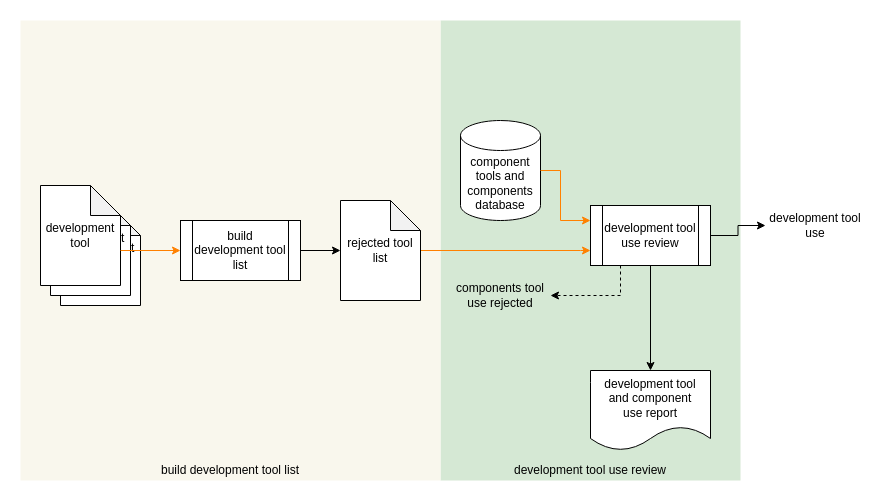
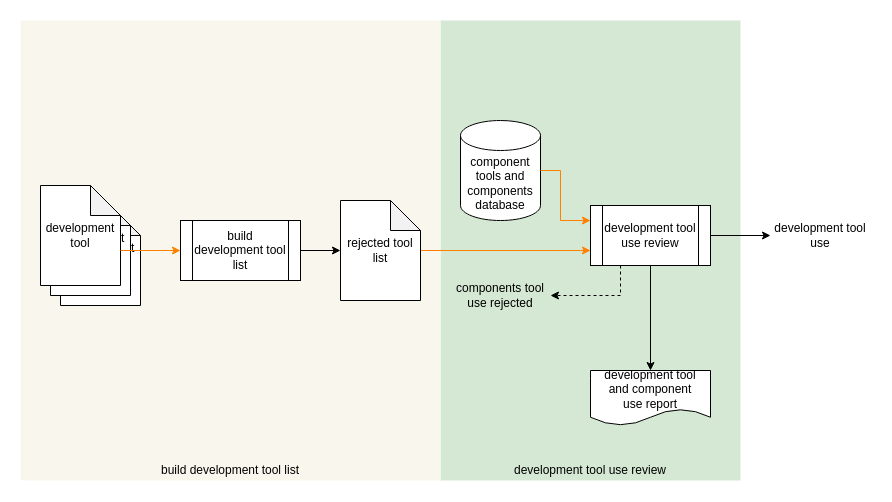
  <mxCell id="0" />
  <mxCell id="1" parent="0" />
  <mxCell id="2" value="" style="rounded=0;whiteSpace=wrap;html=1;strokeColor=none;fillColor=#D5E8D4;" parent="1" vertex="1"><mxGeometry x="440" y="20" width="300" height="460" as="geometry" /></mxCell>
  <mxCell id="3" value="development tool use review" style="text;html=1;strokeColor=none;fillColor=none;align=center;verticalAlign=middle;whiteSpace=wrap;rounded=0;" parent="1" vertex="1"><mxGeometry x="440" y="460" width="300" height="20" as="geometry" /></mxCell>
  <mxCell id="4" value="" style="rounded=0;whiteSpace=wrap;html=1;fillColor=#f9f7ed;strokeColor=none;" parent="1" vertex="1"><mxGeometry x="20" y="20" width="420" height="460" as="geometry" /></mxCell>
  <mxCell id="5" value="development tool" style="shape=note;whiteSpace=wrap;html=1;backgroundOutline=1;darkOpacity=0.05;" parent="1" vertex="1"><mxGeometry x="60" y="205" width="80" height="100" as="geometry" /></mxCell>
  <mxCell id="6" value="development tool" style="shape=note;whiteSpace=wrap;html=1;backgroundOutline=1;darkOpacity=0.05;" parent="1" vertex="1"><mxGeometry x="50" y="195" width="80" height="100" as="geometry" /></mxCell>
- <mxCell id="7" value="development tool&lt;br&gt;and component&lt;br&gt;use report" style="shape=document;whiteSpace=wrap;html=1;boundedLbl=1;" parent="1" vertex="1"><mxGeometry x="590" y="370" width="120" height="80" as="geometry" /></mxCell>
+ <mxCell id="7" value="development tool&lt;br&gt;and component&lt;br&gt;use report" style="shape=document;whiteSpace=wrap;html=1;boundedLbl=1;" parent="1" vertex="1"><mxGeometry x="590" y="370" width="120" height="55" as="geometry" /></mxCell>
  <mxCell id="8" style="edgeStyle=orthogonalEdgeStyle;rounded=0;orthogonalLoop=1;jettySize=auto;html=1;entryX=0.5;entryY=0;entryDx=0;entryDy=0;exitX=0.5;exitY=1;exitDx=0;exitDy=0;" parent="1" source="11" target="7" edge="1"><mxGeometry relative="1" as="geometry" /></mxCell>
  <mxCell id="9" style="edgeStyle=orthogonalEdgeStyle;rounded=0;orthogonalLoop=1;jettySize=auto;html=1;entryX=0;entryY=0.5;entryDx=0;entryDy=0;" parent="1" source="11" target="16" edge="1"><mxGeometry relative="1" as="geometry"><mxPoint x="760" y="235" as="targetPoint" /></mxGeometry></mxCell>
  <mxCell id="10" style="edgeStyle=orthogonalEdgeStyle;rounded=0;orthogonalLoop=1;jettySize=auto;html=1;exitX=0.25;exitY=1;exitDx=0;exitDy=0;entryX=1;entryY=0.5;entryDx=0;entryDy=0;dashed=1;" parent="1" source="11" target="13" edge="1"><mxGeometry relative="1" as="geometry" /></mxCell>
  <mxCell id="11" value="development tool use review" style="shape=process;whiteSpace=wrap;html=1;backgroundOutline=1;" parent="1" vertex="1"><mxGeometry x="590" y="205" width="120" height="60" as="geometry" /></mxCell>
  <mxCell id="12" value="build development tool list" style="text;html=1;strokeColor=none;fillColor=none;align=center;verticalAlign=middle;whiteSpace=wrap;rounded=0;" parent="1" vertex="1"><mxGeometry x="20" y="460" width="420" height="20" as="geometry" /></mxCell>
  <mxCell id="13" value="components tool use rejected" style="text;html=1;strokeColor=none;fillColor=none;align=center;verticalAlign=middle;whiteSpace=wrap;rounded=0;" parent="1" vertex="1"><mxGeometry x="450" y="270" width="100" height="50" as="geometry" /></mxCell>
  <mxCell id="14" value="component tools and components database" style="shape=cylinder3;whiteSpace=wrap;html=1;boundedLbl=1;backgroundOutline=1;size=15;" parent="1" vertex="1"><mxGeometry x="460" y="120" width="80" height="100" as="geometry" /></mxCell>
  <mxCell id="15" style="edgeStyle=orthogonalEdgeStyle;rounded=0;orthogonalLoop=1;jettySize=auto;html=1;entryX=0;entryY=0.25;entryDx=0;entryDy=0;strokeColor=#FF8000;exitX=1;exitY=0.5;exitDx=0;exitDy=0;exitPerimeter=0;" parent="1" source="14" target="11" edge="1"><mxGeometry relative="1" as="geometry"><mxPoint x="540" y="280" as="sourcePoint" /><mxPoint x="600" y="280" as="targetPoint" /><Array as="points"><mxPoint x="560" y="170" /><mxPoint x="560" y="220" /></Array></mxGeometry></mxCell>
- <mxCell id="16" value="development tool use" style="text;html=1;strokeColor=none;fillColor=none;align=center;verticalAlign=middle;whiteSpace=wrap;rounded=0;" parent="1" vertex="1"><mxGeometry x="765" y="200" width="100" height="50" as="geometry" /></mxCell>
+ <mxCell id="16" value="development tool use" style="text;html=1;strokeColor=none;fillColor=none;align=center;verticalAlign=middle;whiteSpace=wrap;rounded=0;" parent="1" vertex="1"><mxGeometry x="770" y="210" width="100" height="50" as="geometry" /></mxCell>
  <mxCell id="17" value="development tool" style="shape=note;whiteSpace=wrap;html=1;backgroundOutline=1;darkOpacity=0.05;" parent="1" vertex="1"><mxGeometry x="40" y="185" width="80" height="100" as="geometry" /></mxCell>
  <mxCell id="18" style="edgeStyle=orthogonalEdgeStyle;rounded=0;orthogonalLoop=1;jettySize=auto;html=1;entryX=0;entryY=0.75;entryDx=0;entryDy=0;strokeColor=#FF8000;" parent="1" source="19" target="11" edge="1"><mxGeometry relative="1" as="geometry"><mxPoint x="860" y="-220" as="targetPoint" /><Array as="points"><mxPoint x="580" y="250" /><mxPoint x="580" y="250" /></Array></mxGeometry></mxCell>
  <mxCell id="19" value="rejected tool&lt;br&gt;list" style="shape=note;whiteSpace=wrap;html=1;backgroundOutline=1;darkOpacity=0.05;" parent="1" vertex="1"><mxGeometry x="340" y="200" width="80" height="100" as="geometry" /></mxCell>
  <mxCell id="20" style="edgeStyle=orthogonalEdgeStyle;rounded=0;orthogonalLoop=1;jettySize=auto;html=1;entryX=0;entryY=0.5;entryDx=0;entryDy=0;entryPerimeter=0;" parent="1" source="21" target="19" edge="1"><mxGeometry relative="1" as="geometry" /></mxCell>
  <mxCell id="21" value="build&lt;br&gt;development tool list" style="shape=process;whiteSpace=wrap;html=1;backgroundOutline=1;" parent="1" vertex="1"><mxGeometry x="180" y="220" width="120" height="60" as="geometry" /></mxCell>
  <mxCell id="22" style="edgeStyle=orthogonalEdgeStyle;rounded=0;orthogonalLoop=1;jettySize=auto;html=1;entryX=0;entryY=0.5;entryDx=0;entryDy=0;strokeColor=#FF8000;exitX=0;exitY=0;exitDx=80;exitDy=65;exitPerimeter=0;" parent="1" source="17" target="21" edge="1"><mxGeometry relative="1" as="geometry"><mxPoint x="440" y="130" as="sourcePoint" /><mxPoint x="490" y="245" as="targetPoint" /></mxGeometry></mxCell>
